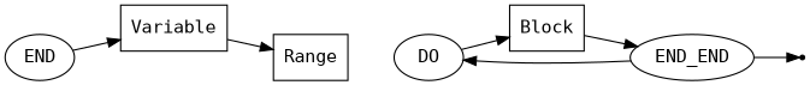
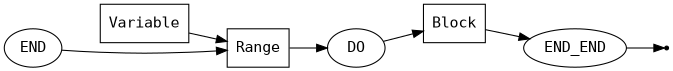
  digraph {
    fontname="DejaVu Sans Mono"
    rankdir=LR
    node [fontname="DejaVu Sans Mono" shape=oval]
    edge [fontname="DejaVu Sans Mono"]
    n1 [label=END]
    n2 [label=Variable shape=box]
    end [shape=point]
    n4 [label=Range shape=box]
    n5 [label=DO]
    n6 [label=Block shape=box]
    n7 [label=END_END]
-   n1 -> n2
+   n1 -> n4
    n2 -> n4
-   n7 -> n5
+   n4 -> n5
    n5 -> n6
    n6 -> n7
    n7 -> end
  }
